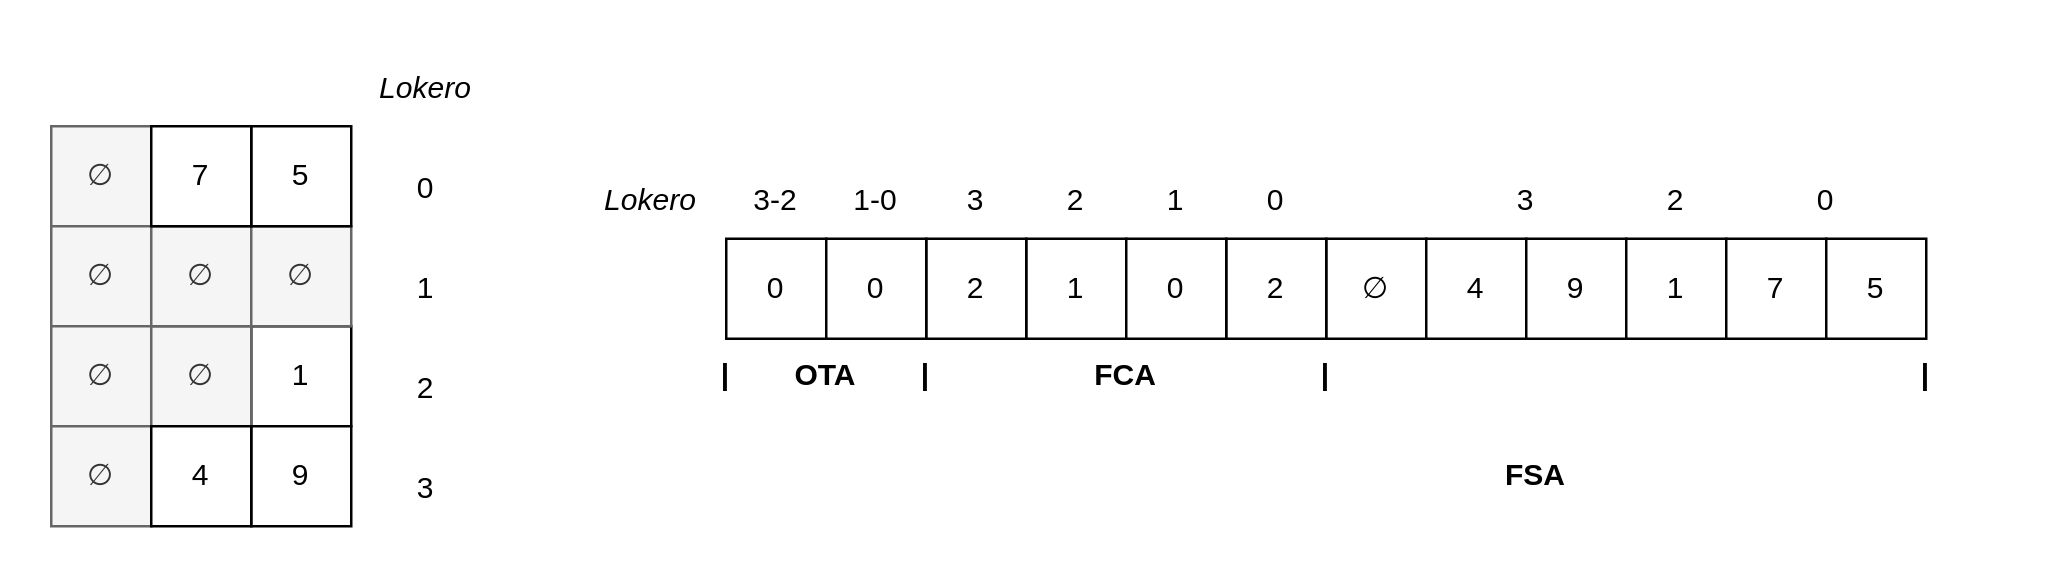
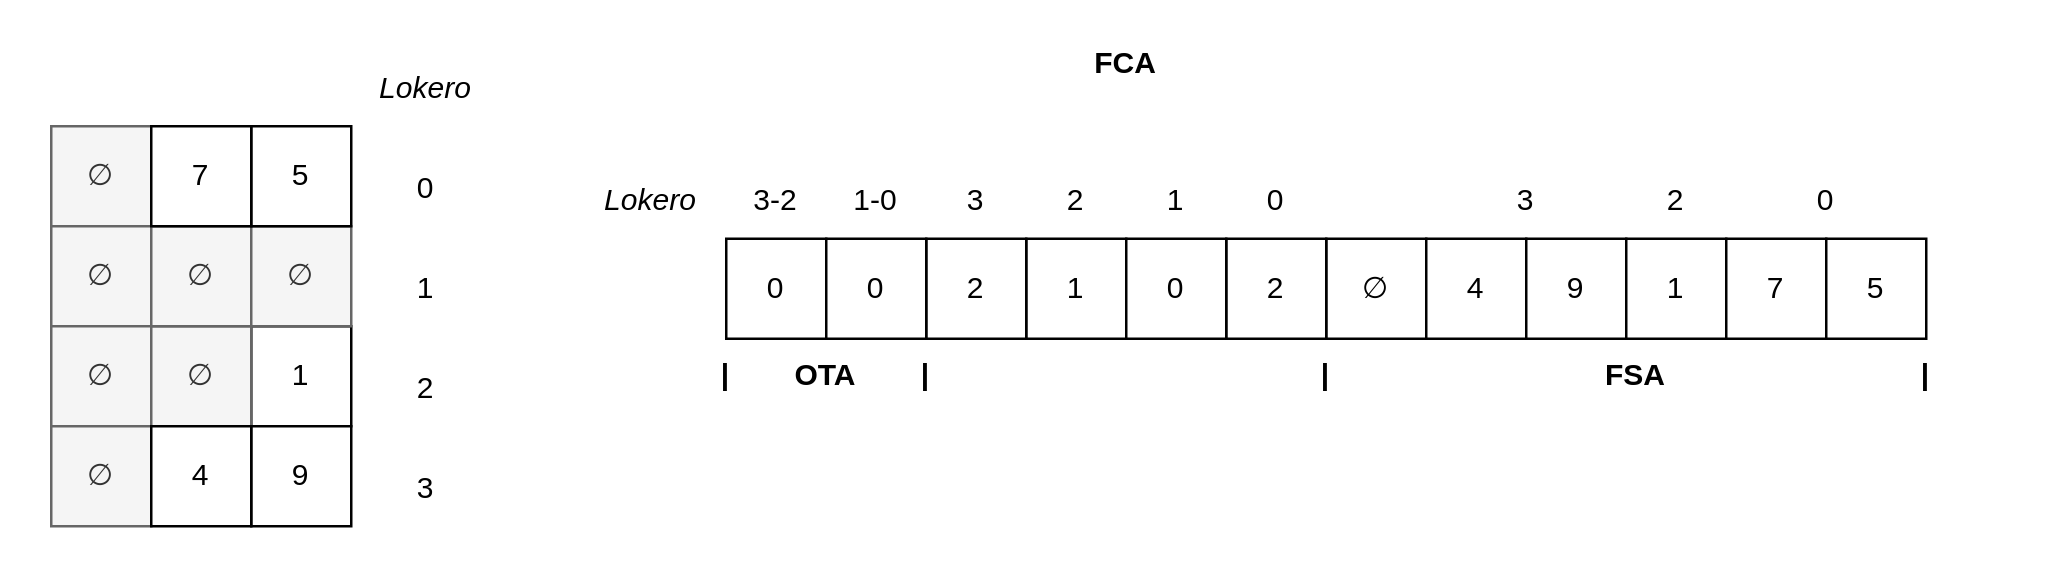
  <mxCell id="0" />
  <mxCell id="1" parent="0" />
  <mxCell id="2" value="∅" style="whiteSpace=wrap;html=1;aspect=fixed;" vertex="1" parent="1"><mxGeometry x="530" y="95" width="40" height="40" as="geometry" /></mxCell>
  <mxCell id="3" value="4" style="whiteSpace=wrap;html=1;aspect=fixed;" vertex="1" parent="1"><mxGeometry x="570" y="95" width="40" height="40" as="geometry" /></mxCell>
  <mxCell id="4" value="9" style="whiteSpace=wrap;html=1;aspect=fixed;" vertex="1" parent="1"><mxGeometry x="610" y="95" width="40" height="40" as="geometry" /></mxCell>
  <mxCell id="5" value="1" style="whiteSpace=wrap;html=1;aspect=fixed;" vertex="1" parent="1"><mxGeometry x="650" y="95" width="40" height="40" as="geometry" /></mxCell>
  <mxCell id="6" value="7" style="whiteSpace=wrap;html=1;aspect=fixed;" vertex="1" parent="1"><mxGeometry x="690" y="95" width="40" height="40" as="geometry" /></mxCell>
  <mxCell id="7" value="5" style="whiteSpace=wrap;html=1;aspect=fixed;" vertex="1" parent="1"><mxGeometry x="730" y="95" width="40" height="40" as="geometry" /></mxCell>
  <mxCell id="8" value="∅" style="whiteSpace=wrap;html=1;aspect=fixed;fillColor=#f5f5f5;fontColor=#333333;strokeColor=#666666;" vertex="1" parent="1"><mxGeometry x="20" y="50" width="40" height="40" as="geometry" /></mxCell>
  <mxCell id="9" value="∅" style="whiteSpace=wrap;html=1;aspect=fixed;fillColor=#f5f5f5;fontColor=#333333;strokeColor=#666666;" vertex="1" parent="1"><mxGeometry x="20" y="90" width="40" height="40" as="geometry" /></mxCell>
  <mxCell id="10" value="∅" style="whiteSpace=wrap;html=1;aspect=fixed;fillColor=#f5f5f5;fontColor=#333333;strokeColor=#666666;" vertex="1" parent="1"><mxGeometry x="20" y="130" width="40" height="40" as="geometry" /></mxCell>
  <mxCell id="11" value="1" style="whiteSpace=wrap;html=1;aspect=fixed;" vertex="1" parent="1"><mxGeometry x="100" y="130" width="40" height="40" as="geometry" /></mxCell>
  <mxCell id="12" value="∅" style="whiteSpace=wrap;html=1;aspect=fixed;fillColor=#f5f5f5;fontColor=#333333;strokeColor=#666666;" vertex="1" parent="1"><mxGeometry x="60" y="130" width="40" height="40" as="geometry" /></mxCell>
  <mxCell id="13" value="∅" style="whiteSpace=wrap;html=1;aspect=fixed;fillColor=#f5f5f5;fontColor=#333333;strokeColor=#666666;" vertex="1" parent="1"><mxGeometry x="20" y="170" width="40" height="40" as="geometry" /></mxCell>
  <mxCell id="14" value="9" style="whiteSpace=wrap;html=1;aspect=fixed;" vertex="1" parent="1"><mxGeometry x="100" y="170" width="40" height="40" as="geometry" /></mxCell>
  <mxCell id="15" value="4" style="whiteSpace=wrap;html=1;aspect=fixed;" vertex="1" parent="1"><mxGeometry x="60" y="170" width="40" height="40" as="geometry" /></mxCell>
  <mxCell id="16" value="1" style="whiteSpace=wrap;html=1;aspect=fixed;" vertex="1" parent="1"><mxGeometry x="410" y="95" width="40" height="40" as="geometry" /></mxCell>
  <mxCell id="17" value="2" style="whiteSpace=wrap;html=1;aspect=fixed;" vertex="1" parent="1"><mxGeometry x="490" y="95" width="40" height="40" as="geometry" /></mxCell>
  <mxCell id="18" value="0" style="whiteSpace=wrap;html=1;aspect=fixed;" vertex="1" parent="1"><mxGeometry x="450" y="95" width="40" height="40" as="geometry" /></mxCell>
  <mxCell id="19" value="0" style="whiteSpace=wrap;html=1;aspect=fixed;" vertex="1" parent="1"><mxGeometry x="290" y="95" width="40" height="40" as="geometry" /></mxCell>
  <mxCell id="20" value="2" style="whiteSpace=wrap;html=1;aspect=fixed;" vertex="1" parent="1"><mxGeometry x="370" y="95" width="40" height="40" as="geometry" /></mxCell>
  <mxCell id="21" value="0" style="whiteSpace=wrap;html=1;aspect=fixed;" vertex="1" parent="1"><mxGeometry x="330" y="95" width="40" height="40" as="geometry" /></mxCell>
  <mxCell id="22" value="OTA" style="text;html=1;strokeColor=none;fillColor=none;align=center;verticalAlign=middle;whiteSpace=wrap;rounded=0;fontStyle=1" vertex="1" parent="1"><mxGeometry x="300" y="135" width="60" height="30" as="geometry" /></mxCell>
  <mxCell id="23" value="&lt;b&gt;|&lt;/b&gt;" style="text;html=1;strokeColor=none;fillColor=none;align=center;verticalAlign=middle;whiteSpace=wrap;rounded=0;" vertex="1" parent="1"><mxGeometry x="260" y="135" width="60" height="30" as="geometry" /></mxCell>
  <mxCell id="24" value="&lt;b&gt;|&lt;/b&gt;" style="text;html=1;strokeColor=none;fillColor=none;align=center;verticalAlign=middle;whiteSpace=wrap;rounded=0;" vertex="1" parent="1"><mxGeometry x="340" y="135" width="60" height="30" as="geometry" /></mxCell>
  <mxCell id="25" value="0" style="text;html=1;strokeColor=none;fillColor=none;align=center;verticalAlign=middle;whiteSpace=wrap;rounded=0;" vertex="1" parent="1"><mxGeometry x="140" y="60" width="60" height="30" as="geometry" /></mxCell>
  <mxCell id="26" value="1" style="text;html=1;strokeColor=none;fillColor=none;align=center;verticalAlign=middle;whiteSpace=wrap;rounded=0;" vertex="1" parent="1"><mxGeometry x="140" y="100" width="60" height="30" as="geometry" /></mxCell>
  <mxCell id="27" value="2" style="text;html=1;strokeColor=none;fillColor=none;align=center;verticalAlign=middle;whiteSpace=wrap;rounded=0;" vertex="1" parent="1"><mxGeometry x="140" y="140" width="60" height="30" as="geometry" /></mxCell>
  <mxCell id="28" value="3" style="text;html=1;strokeColor=none;fillColor=none;align=center;verticalAlign=middle;whiteSpace=wrap;rounded=0;" vertex="1" parent="1"><mxGeometry x="140" y="180" width="60" height="30" as="geometry" /></mxCell>
  <mxCell id="29" value="3-2" style="text;html=1;strokeColor=none;fillColor=none;align=center;verticalAlign=middle;whiteSpace=wrap;rounded=0;" vertex="1" parent="1"><mxGeometry x="280" y="65" width="60" height="30" as="geometry" /></mxCell>
  <mxCell id="30" value="1-0" style="text;html=1;strokeColor=none;fillColor=none;align=center;verticalAlign=middle;whiteSpace=wrap;rounded=0;" vertex="1" parent="1"><mxGeometry x="320" y="65" width="60" height="30" as="geometry" /></mxCell>
- <mxCell id="31" value="FCA" style="text;html=1;strokeColor=none;fillColor=none;align=center;verticalAlign=middle;whiteSpace=wrap;rounded=0;fontStyle=1" vertex="1" parent="1"><mxGeometry x="420" y="135" width="60" height="30" as="geometry" /></mxCell>
+ <mxCell id="31" value="FCA" style="text;html=1;strokeColor=none;fillColor=none;align=center;verticalAlign=middle;whiteSpace=wrap;rounded=0;fontStyle=1" vertex="1" parent="1"><mxGeometry x="420" y="10" width="60" height="30" as="geometry" /></mxCell>
  <mxCell id="32" value="&lt;b&gt;|&lt;/b&gt;" style="text;html=1;strokeColor=none;fillColor=none;align=center;verticalAlign=middle;whiteSpace=wrap;rounded=0;" vertex="1" parent="1"><mxGeometry x="500" y="135" width="60" height="30" as="geometry" /></mxCell>
  <mxCell id="33" value="3" style="text;html=1;strokeColor=none;fillColor=none;align=center;verticalAlign=middle;whiteSpace=wrap;rounded=0;" vertex="1" parent="1"><mxGeometry x="360" y="65" width="60" height="30" as="geometry" /></mxCell>
  <mxCell id="34" value="2" style="text;html=1;strokeColor=none;fillColor=none;align=center;verticalAlign=middle;whiteSpace=wrap;rounded=0;" vertex="1" parent="1"><mxGeometry x="400" y="65" width="60" height="30" as="geometry" /></mxCell>
  <mxCell id="35" value="1" style="text;html=1;strokeColor=none;fillColor=none;align=center;verticalAlign=middle;whiteSpace=wrap;rounded=0;" vertex="1" parent="1"><mxGeometry x="440" y="65" width="60" height="30" as="geometry" /></mxCell>
  <mxCell id="36" value="0" style="text;html=1;strokeColor=none;fillColor=none;align=center;verticalAlign=middle;whiteSpace=wrap;rounded=0;" vertex="1" parent="1"><mxGeometry x="480" y="65" width="60" height="30" as="geometry" /></mxCell>
  <mxCell id="37" value="2" style="text;html=1;strokeColor=none;fillColor=none;align=center;verticalAlign=middle;whiteSpace=wrap;rounded=0;" vertex="1" parent="1"><mxGeometry x="640" y="65" width="60" height="30" as="geometry" /></mxCell>
  <mxCell id="38" value="3" style="text;html=1;strokeColor=none;fillColor=none;align=center;verticalAlign=middle;whiteSpace=wrap;rounded=0;" vertex="1" parent="1"><mxGeometry x="580" y="65" width="60" height="30" as="geometry" /></mxCell>
  <mxCell id="39" value="0" style="text;html=1;strokeColor=none;fillColor=none;align=center;verticalAlign=middle;whiteSpace=wrap;rounded=0;" vertex="1" parent="1"><mxGeometry x="700" y="65" width="60" height="30" as="geometry" /></mxCell>
  <mxCell id="40" value="∅" style="whiteSpace=wrap;html=1;aspect=fixed;fillColor=#f5f5f5;fontColor=#333333;strokeColor=#666666;" vertex="1" parent="1"><mxGeometry x="60" y="90" width="40" height="40" as="geometry" /></mxCell>
  <mxCell id="41" value="∅" style="whiteSpace=wrap;html=1;aspect=fixed;fillColor=#f5f5f5;fontColor=#333333;strokeColor=#666666;" vertex="1" parent="1"><mxGeometry x="100" y="90" width="40" height="40" as="geometry" /></mxCell>
  <mxCell id="42" value="5" style="whiteSpace=wrap;html=1;aspect=fixed;" vertex="1" parent="1"><mxGeometry x="100" y="50" width="40" height="40" as="geometry" /></mxCell>
  <mxCell id="43" value="7" style="whiteSpace=wrap;html=1;aspect=fixed;" vertex="1" parent="1"><mxGeometry x="60" y="50" width="40" height="40" as="geometry" /></mxCell>
  <mxCell id="44" value="Lokero" style="text;html=1;strokeColor=none;fillColor=none;align=center;verticalAlign=middle;whiteSpace=wrap;rounded=0;fontStyle=2" vertex="1" parent="1"><mxGeometry x="230" y="65" width="60" height="30" as="geometry" /></mxCell>
- <mxCell id="45" value="FSA" style="text;html=1;strokeColor=none;fillColor=none;align=center;verticalAlign=middle;whiteSpace=wrap;rounded=0;fontStyle=1" vertex="1" parent="1"><mxGeometry x="584" y="175" width="60" height="30" as="geometry" /></mxCell>
+ <mxCell id="45" value="FSA" style="text;html=1;strokeColor=none;fillColor=none;align=center;verticalAlign=middle;whiteSpace=wrap;rounded=0;fontStyle=1" vertex="1" parent="1"><mxGeometry x="624" y="135" width="60" height="30" as="geometry" /></mxCell>
  <mxCell id="46" value="&lt;b&gt;|&lt;/b&gt;" style="text;html=1;strokeColor=none;fillColor=none;align=center;verticalAlign=middle;whiteSpace=wrap;rounded=0;" vertex="1" parent="1"><mxGeometry x="740" y="135" width="60" height="30" as="geometry" /></mxCell>
  <mxCell id="47" value="Lokero" style="text;html=1;strokeColor=none;fillColor=none;align=center;verticalAlign=middle;whiteSpace=wrap;rounded=0;fontStyle=2" vertex="1" parent="1"><mxGeometry x="140" y="20" width="60" height="30" as="geometry" /></mxCell>
